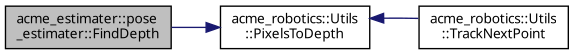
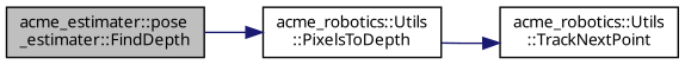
  digraph {
    fontname="Noto Sans"
    rankdir=LR
    node [color=black fontname="Noto Sans" fontsize=10 shape=record]
    edge [color=midnightblue fontname="Noto Sans" fontsize=10 labelfontname=Helvetica labelfontsize=10 style=solid]
    n1 [fillcolor=grey75 fontcolor=black height=0.2 label="acme_estimater::pose\l_estimater::FindDepth" style=filled width=0.4]
    n2 [height=0.2 label="acme_robotics::Utils\l::PixelsToDepth" width=0.4]
    n3 [height=0.2 label="acme_robotics::Utils\l::TrackNextPoint" width=0.4]
    n1 -> n2
-   n3 -> n2
+   n2 -> n3
  }
